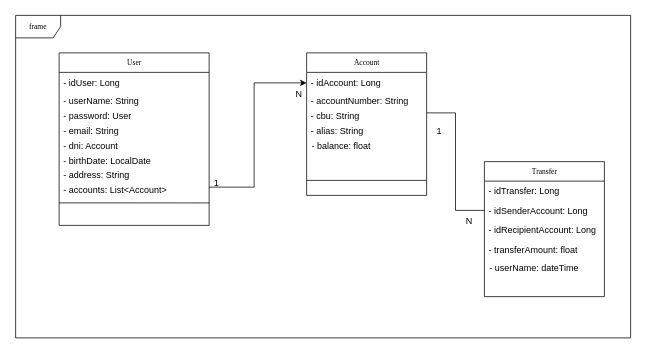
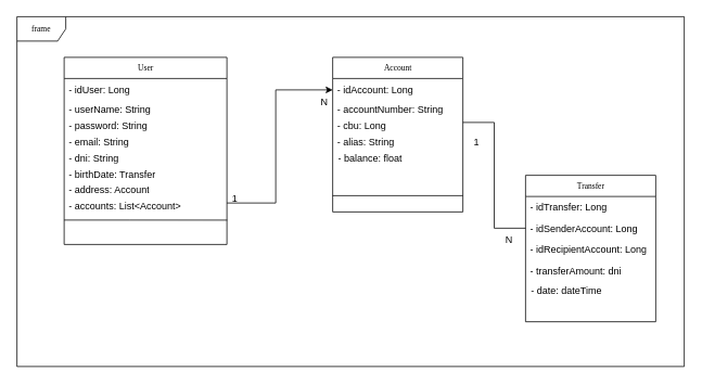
  <mxCell id="0" />
  <mxCell id="1" parent="0" />
  <mxCell id="2" value="frame" style="shape=umlFrame;whiteSpace=wrap;html=1;rounded=0;shadow=0;comic=0;labelBackgroundColor=none;strokeWidth=1;fontFamily=Verdana;fontSize=10;align=center;" parent="1" vertex="1"><mxGeometry x="20" y="20" width="820" height="430" as="geometry" /></mxCell>
  <mxCell id="3" value="User" style="swimlane;html=1;fontStyle=0;childLayout=stackLayout;horizontal=1;startSize=26;fillColor=none;horizontalStack=0;resizeParent=1;resizeLast=0;collapsible=1;marginBottom=0;swimlaneFillColor=#ffffff;rounded=0;shadow=0;comic=0;labelBackgroundColor=none;strokeWidth=1;fontFamily=Verdana;fontSize=10;align=center;" parent="1" vertex="1"><mxGeometry x="78" y="70" width="200" height="230" as="geometry"><mxRectangle x="100" y="-964" width="60" height="30" as="alternateBounds" /></mxGeometry></mxCell>
  <mxCell id="4" value="- idUser: Long" style="text;html=1;strokeColor=none;fillColor=none;align=left;verticalAlign=top;spacingLeft=4;spacingRight=4;whiteSpace=wrap;overflow=hidden;rotatable=0;points=[[0,0.5],[1,0.5]];portConstraint=eastwest;" parent="3" vertex="1"><mxGeometry y="26" width="200" height="24" as="geometry" /></mxCell>
  <mxCell id="5" value="- userName: String" style="text;html=1;strokeColor=none;fillColor=none;align=left;verticalAlign=top;spacingLeft=4;spacingRight=4;whiteSpace=wrap;overflow=hidden;rotatable=0;points=[[0,0.5],[1,0.5]];portConstraint=eastwest;" parent="3" vertex="1"><mxGeometry y="50" width="200" height="20" as="geometry" /></mxCell>
- <mxCell id="6" value="- password: User" style="text;html=1;strokeColor=none;fillColor=none;align=left;verticalAlign=top;spacingLeft=4;spacingRight=4;whiteSpace=wrap;overflow=hidden;rotatable=0;points=[[0,0.5],[1,0.5]];portConstraint=eastwest;" parent="3" vertex="1"><mxGeometry y="70" width="200" height="20" as="geometry" /></mxCell>
+ <mxCell id="6" value="- password: String" style="text;html=1;strokeColor=none;fillColor=none;align=left;verticalAlign=top;spacingLeft=4;spacingRight=4;whiteSpace=wrap;overflow=hidden;rotatable=0;points=[[0,0.5],[1,0.5]];portConstraint=eastwest;" parent="3" vertex="1"><mxGeometry y="70" width="200" height="20" as="geometry" /></mxCell>
  <mxCell id="7" value="- email: String" style="text;html=1;strokeColor=none;fillColor=none;align=left;verticalAlign=top;spacingLeft=4;spacingRight=4;whiteSpace=wrap;overflow=hidden;rotatable=0;points=[[0,0.5],[1,0.5]];portConstraint=eastwest;" parent="3" vertex="1"><mxGeometry y="90" width="200" height="20" as="geometry" /></mxCell>
- <mxCell id="8" value="- dni: Account" style="text;html=1;strokeColor=none;fillColor=none;align=left;verticalAlign=top;spacingLeft=4;spacingRight=4;whiteSpace=wrap;overflow=hidden;rotatable=0;points=[[0,0.5],[1,0.5]];portConstraint=eastwest;" parent="3" vertex="1"><mxGeometry y="110" width="200" height="20" as="geometry" /></mxCell>
+ <mxCell id="8" value="- dni: String" style="text;html=1;strokeColor=none;fillColor=none;align=left;verticalAlign=top;spacingLeft=4;spacingRight=4;whiteSpace=wrap;overflow=hidden;rotatable=0;points=[[0,0.5],[1,0.5]];portConstraint=eastwest;" parent="3" vertex="1"><mxGeometry y="110" width="200" height="20" as="geometry" /></mxCell>
  <mxCell id="9" value="" style="endArrow=none;html=1;rounded=0;exitX=0.008;exitY=0.669;exitDx=0;exitDy=0;exitPerimeter=0;" parent="3" edge="1"><mxGeometry width="50" height="50" relative="1" as="geometry"><mxPoint x="200.32" y="200.07" as="sourcePoint" /><mxPoint y="200" as="targetPoint" /><Array as="points"><mxPoint x="80" y="200" /></Array></mxGeometry></mxCell>
  <mxCell id="10" value="Account" style="swimlane;html=1;fontStyle=0;childLayout=stackLayout;horizontal=1;startSize=26;fillColor=none;horizontalStack=0;resizeParent=1;resizeLast=0;collapsible=1;marginBottom=0;swimlaneFillColor=#ffffff;rounded=0;shadow=0;comic=0;labelBackgroundColor=none;strokeWidth=1;fontFamily=Verdana;fontSize=10;align=center;" parent="1" vertex="1"><mxGeometry x="408" y="70" width="160" height="190" as="geometry" /></mxCell>
  <mxCell id="11" value="- idAccount: Long" style="text;html=1;strokeColor=none;fillColor=none;align=left;verticalAlign=top;spacingLeft=4;spacingRight=4;whiteSpace=wrap;overflow=hidden;rotatable=0;points=[[0,0.5],[1,0.5]];portConstraint=eastwest;" parent="10" vertex="1"><mxGeometry y="26" width="160" height="24" as="geometry" /></mxCell>
  <mxCell id="12" value="- accountNumber: String" style="text;html=1;strokeColor=none;fillColor=none;align=left;verticalAlign=top;spacingLeft=4;spacingRight=4;whiteSpace=wrap;overflow=hidden;rotatable=0;points=[[0,0.5],[1,0.5]];portConstraint=eastwest;" parent="10" vertex="1"><mxGeometry y="50" width="160" height="20" as="geometry" /></mxCell>
- <mxCell id="13" value="- cbu: String" style="text;html=1;strokeColor=none;fillColor=none;align=left;verticalAlign=top;spacingLeft=4;spacingRight=4;whiteSpace=wrap;overflow=hidden;rotatable=0;points=[[0,0.5],[1,0.5]];portConstraint=eastwest;" parent="10" vertex="1"><mxGeometry y="70" width="160" height="20" as="geometry" /></mxCell>
+ <mxCell id="13" value="- cbu: Long" style="text;html=1;strokeColor=none;fillColor=none;align=left;verticalAlign=top;spacingLeft=4;spacingRight=4;whiteSpace=wrap;overflow=hidden;rotatable=0;points=[[0,0.5],[1,0.5]];portConstraint=eastwest;" parent="10" vertex="1"><mxGeometry y="70" width="160" height="20" as="geometry" /></mxCell>
  <mxCell id="14" value="" style="endArrow=none;html=1;rounded=0;" edge="1" parent="10"><mxGeometry width="50" height="50" relative="1" as="geometry"><mxPoint y="170" as="sourcePoint" /><mxPoint x="160" y="170" as="targetPoint" /></mxGeometry></mxCell>
  <mxCell id="15" value="Transfer" style="swimlane;html=1;fontStyle=0;childLayout=stackLayout;horizontal=1;startSize=26;fillColor=none;horizontalStack=0;resizeParent=1;resizeLast=0;collapsible=1;marginBottom=0;swimlaneFillColor=#ffffff;rounded=0;shadow=0;comic=0;labelBackgroundColor=none;strokeWidth=1;fontFamily=Verdana;fontSize=10;align=center;" parent="1" vertex="1"><mxGeometry x="645" y="215" width="160" height="180" as="geometry" /></mxCell>
  <mxCell id="16" value="- idTransfer: Long" style="text;html=1;strokeColor=none;fillColor=none;align=left;verticalAlign=top;spacingLeft=4;spacingRight=4;whiteSpace=wrap;overflow=hidden;rotatable=0;points=[[0,0.5],[1,0.5]];portConstraint=eastwest;" parent="15" vertex="1"><mxGeometry y="26" width="160" height="26" as="geometry" /></mxCell>
  <mxCell id="17" value="- idSenderAccount: Long" style="text;html=1;strokeColor=none;fillColor=none;align=left;verticalAlign=top;spacingLeft=4;spacingRight=4;whiteSpace=wrap;overflow=hidden;rotatable=0;points=[[0,0.5],[1,0.5]];portConstraint=eastwest;" parent="15" vertex="1"><mxGeometry y="52" width="160" height="26" as="geometry" /></mxCell>
  <mxCell id="18" value="- idRecipientAccount: Long" style="text;html=1;strokeColor=none;fillColor=none;align=left;verticalAlign=top;spacingLeft=4;spacingRight=4;whiteSpace=wrap;overflow=hidden;rotatable=0;points=[[0,0.5],[1,0.5]];portConstraint=eastwest;" parent="15" vertex="1"><mxGeometry y="78" width="160" height="26" as="geometry" /></mxCell>
- <mxCell id="19" value="- transferAmount: float" style="text;html=1;strokeColor=none;fillColor=none;align=left;verticalAlign=top;spacingLeft=4;spacingRight=4;whiteSpace=wrap;overflow=hidden;rotatable=0;points=[[0,0.5],[1,0.5]];portConstraint=eastwest;" parent="15" vertex="1"><mxGeometry y="104" width="160" height="26" as="geometry" /></mxCell>
+ <mxCell id="19" value="- transferAmount: dni" style="text;html=1;strokeColor=none;fillColor=none;align=left;verticalAlign=top;spacingLeft=4;spacingRight=4;whiteSpace=wrap;overflow=hidden;rotatable=0;points=[[0,0.5],[1,0.5]];portConstraint=eastwest;" parent="15" vertex="1"><mxGeometry y="104" width="160" height="26" as="geometry" /></mxCell>
  <mxCell id="20" value="1" style="text;html=1;strokeColor=none;fillColor=none;align=center;verticalAlign=middle;whiteSpace=wrap;rounded=0;" parent="1" vertex="1"><mxGeometry x="268" y="229" width="40" height="30" as="geometry" /></mxCell>
  <mxCell id="21" value="N" style="text;html=1;strokeColor=none;fillColor=none;align=center;verticalAlign=middle;whiteSpace=wrap;rounded=0;" parent="1" vertex="1"><mxGeometry x="378" y="110" width="40" height="30" as="geometry" /></mxCell>
  <mxCell id="22" style="edgeStyle=orthogonalEdgeStyle;rounded=0;orthogonalLoop=1;jettySize=auto;html=1;exitX=1;exitY=0.5;exitDx=0;exitDy=0;entryX=0;entryY=0.5;entryDx=0;entryDy=0;endArrow=none;" parent="1" source="13" target="17" edge="1"><mxGeometry relative="1" as="geometry"><mxPoint x="288" y="295" as="sourcePoint" /><mxPoint x="418" y="93" as="targetPoint" /></mxGeometry></mxCell>
  <mxCell id="23" value="1" style="text;html=1;strokeColor=none;fillColor=none;align=center;verticalAlign=middle;whiteSpace=wrap;rounded=0;" parent="1" vertex="1"><mxGeometry x="565" y="160" width="40" height="30" as="geometry" /></mxCell>
  <mxCell id="24" value="N" style="text;html=1;strokeColor=none;fillColor=none;align=center;verticalAlign=middle;whiteSpace=wrap;rounded=0;" parent="1" vertex="1"><mxGeometry x="605" y="280" width="40" height="30" as="geometry" /></mxCell>
- <mxCell id="25" value="- userName: dateTime" style="text;html=1;strokeColor=none;fillColor=none;align=left;verticalAlign=top;spacingLeft=4;spacingRight=4;whiteSpace=wrap;overflow=hidden;rotatable=0;points=[[0,0.5],[1,0.5]];portConstraint=eastwest;" parent="1" vertex="1"><mxGeometry x="646" y="343" width="160" height="26" as="geometry" /></mxCell>
- <mxCell id="26" value="- birthDate: LocalDate" style="text;html=1;strokeColor=none;fillColor=none;align=left;verticalAlign=top;spacingLeft=4;spacingRight=4;whiteSpace=wrap;overflow=hidden;rotatable=0;points=[[0,0.5],[1,0.5]];portConstraint=eastwest;" vertex="1" parent="1"><mxGeometry x="78" y="200" width="200" height="20" as="geometry" /></mxCell>
- <mxCell id="27" value="- address: String" style="text;html=1;strokeColor=none;fillColor=none;align=left;verticalAlign=top;spacingLeft=4;spacingRight=4;whiteSpace=wrap;overflow=hidden;rotatable=0;points=[[0,0.5],[1,0.5]];portConstraint=eastwest;" vertex="1" parent="1"><mxGeometry x="78" y="219" width="200" height="20" as="geometry" /></mxCell>
+ <mxCell id="25" value="- date: dateTime" style="text;html=1;strokeColor=none;fillColor=none;align=left;verticalAlign=top;spacingLeft=4;spacingRight=4;whiteSpace=wrap;overflow=hidden;rotatable=0;points=[[0,0.5],[1,0.5]];portConstraint=eastwest;" parent="1" vertex="1"><mxGeometry x="646" y="343" width="160" height="26" as="geometry" /></mxCell>
+ <mxCell id="26" value="- birthDate: Transfer" style="text;html=1;strokeColor=none;fillColor=none;align=left;verticalAlign=top;spacingLeft=4;spacingRight=4;whiteSpace=wrap;overflow=hidden;rotatable=0;points=[[0,0.5],[1,0.5]];portConstraint=eastwest;" vertex="1" parent="1"><mxGeometry x="78" y="200" width="200" height="20" as="geometry" /></mxCell>
+ <mxCell id="27" value="- address: Account" style="text;html=1;strokeColor=none;fillColor=none;align=left;verticalAlign=top;spacingLeft=4;spacingRight=4;whiteSpace=wrap;overflow=hidden;rotatable=0;points=[[0,0.5],[1,0.5]];portConstraint=eastwest;" vertex="1" parent="1"><mxGeometry x="78" y="219" width="200" height="20" as="geometry" /></mxCell>
  <mxCell id="28" value="- accounts: List&amp;lt;Account&amp;gt;" style="text;html=1;strokeColor=none;fillColor=none;align=left;verticalAlign=top;spacingLeft=4;spacingRight=4;whiteSpace=wrap;overflow=hidden;rotatable=0;points=[[0,0.5],[1,0.5]];portConstraint=eastwest;" vertex="1" parent="1"><mxGeometry x="78" y="239" width="200" height="20" as="geometry" /></mxCell>
  <mxCell id="29" value="- balance: float" style="text;html=1;strokeColor=none;fillColor=none;align=left;verticalAlign=top;spacingLeft=4;spacingRight=4;whiteSpace=wrap;overflow=hidden;rotatable=0;points=[[0,0.5],[1,0.5]];portConstraint=eastwest;" vertex="1" parent="1"><mxGeometry x="409" y="180" width="160" height="20" as="geometry" /></mxCell>
  <mxCell id="30" value="" style="endArrow=classic;html=1;rounded=0;entryX=0.75;entryY=0;entryDx=0;entryDy=0;exitX=1;exitY=0.5;exitDx=0;exitDy=0;" edge="1" parent="1" source="28" target="21"><mxGeometry width="50" height="50" relative="1" as="geometry"><mxPoint x="268" y="250" as="sourcePoint" /><mxPoint x="318" y="200" as="targetPoint" /><Array as="points"><mxPoint x="338" y="249" /><mxPoint x="338" y="110" /></Array></mxGeometry></mxCell>
  <mxCell id="31" value="- alias: String" style="text;html=1;strokeColor=none;fillColor=none;align=left;verticalAlign=top;spacingLeft=4;spacingRight=4;whiteSpace=wrap;overflow=hidden;rotatable=0;points=[[0,0.5],[1,0.5]];portConstraint=eastwest;" vertex="1" parent="1"><mxGeometry x="408" y="160" width="160" height="20" as="geometry" /></mxCell>
